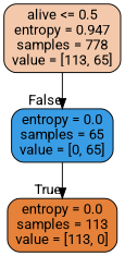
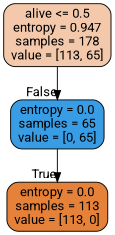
  digraph {
    fontname=Roboto
    node [color=black fontname=Roboto shape=box style="filled, rounded"]
    edge [fontname=Roboto labeldistance=2.5]
-   n1 [fillcolor="#f4c9ab" label="alive <= 0.5\nentropy = 0.947\nsamples = 778\nvalue = [113, 65]"]
+   n1 [fillcolor="#f4c9ab" label="alive <= 0.5\nentropy = 0.947\nsamples = 178\nvalue = [113, 65]"]
    n2 [fillcolor="#399de5" label="entropy = 0.0\nsamples = 65\nvalue = [0, 65]"]
    n3 [fillcolor="#e58139" label="entropy = 0.0\nsamples = 113\nvalue = [113, 0]"]
    n1 -> n2 [headlabel=False labelangle=-45]
    n2 -> n3 [headlabel=True labelangle=45]
  }
